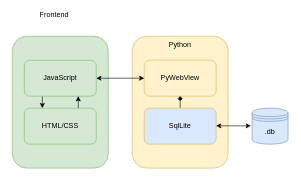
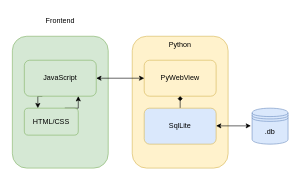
  <mxCell id="0" />
  <mxCell id="1" parent="0" />
  <mxCell id="2" value=".db" style="shape=datastore;whiteSpace=wrap;html=1;fillColor=#dae8fc;strokeColor=#6c8ebf;" vertex="1" parent="1"><mxGeometry x="420" y="180" width="60" height="60" as="geometry" /></mxCell>
  <mxCell id="3" value="" style="rounded=1;whiteSpace=wrap;html=1;fillColor=#fff2cc;strokeColor=#d6b656;" vertex="1" parent="1"><mxGeometry x="220" y="60" width="160" height="220" as="geometry" /></mxCell>
  <mxCell id="4" value="" style="rounded=1;whiteSpace=wrap;html=1;fillColor=#d5e8d4;strokeColor=#82b366;" vertex="1" parent="1"><mxGeometry x="20" y="60" width="160" height="220" as="geometry" /></mxCell>
  <mxCell id="5" value="PyWebView" style="rounded=1;whiteSpace=wrap;html=1;fillColor=#fff2cc;strokeColor=#d6b656;" vertex="1" parent="1"><mxGeometry x="240" y="100" width="120" height="60" as="geometry" /></mxCell>
  <mxCell id="6" style="edgeStyle=orthogonalEdgeStyle;rounded=0;orthogonalLoop=1;jettySize=auto;html=1;exitX=0.5;exitY=0;exitDx=0;exitDy=0;entryX=0.5;entryY=1;entryDx=0;entryDy=0;endArrow=diamond;" edge="1" parent="1" source="7" target="5"><mxGeometry relative="1" as="geometry" /></mxCell>
  <mxCell id="7" value="SqlLite" style="rounded=1;whiteSpace=wrap;html=1;fillColor=#dae8fc;strokeColor=#d6b656;" vertex="1" parent="1"><mxGeometry x="240" y="180" width="120" height="60" as="geometry" /></mxCell>
  <mxCell id="8" value="" style="endArrow=classic;startArrow=classic;html=1;rounded=0;" edge="1" parent="1" source="13"><mxGeometry width="50" height="50" relative="1" as="geometry"><mxPoint x="190" y="180" as="sourcePoint" /><mxPoint x="240" y="130" as="targetPoint" /></mxGeometry></mxCell>
  <mxCell id="9" value="" style="endArrow=classic;startArrow=classic;html=1;rounded=0;exitX=1.013;exitY=0.318;exitDx=0;exitDy=0;exitPerimeter=0;" edge="1" parent="1"><mxGeometry width="50" height="50" relative="1" as="geometry"><mxPoint x="360" y="209.5" as="sourcePoint" /><mxPoint x="418" y="209.5" as="targetPoint" /></mxGeometry></mxCell>
- <mxCell id="10" value="Frontend" style="text;html=1;align=center;verticalAlign=middle;whiteSpace=wrap;rounded=0;" vertex="1" parent="1"><mxGeometry x="60" y="10" width="60" height="30" as="geometry" /></mxCell>
+ <mxCell id="10" value="Frontend" style="text;html=1;align=center;verticalAlign=middle;whiteSpace=wrap;rounded=0;" vertex="1" parent="1"><mxGeometry x="70" y="20" width="60" height="30" as="geometry" /></mxCell>
  <mxCell id="11" value="Python" style="text;html=1;align=center;verticalAlign=middle;whiteSpace=wrap;rounded=0;" vertex="1" parent="1"><mxGeometry x="270" y="60" width="60" height="30" as="geometry" /></mxCell>
  <mxCell id="12" style="edgeStyle=orthogonalEdgeStyle;rounded=0;orthogonalLoop=1;jettySize=auto;html=1;exitX=0.25;exitY=1;exitDx=0;exitDy=0;entryX=0.25;entryY=0;entryDx=0;entryDy=0;" edge="1" parent="1" source="13" target="15"><mxGeometry relative="1" as="geometry" /></mxCell>
  <mxCell id="13" value="JavaScript" style="rounded=1;whiteSpace=wrap;html=1;fillColor=#d5e8d4;strokeColor=#82b366;" vertex="1" parent="1"><mxGeometry x="40" y="100" width="120" height="60" as="geometry" /></mxCell>
  <mxCell id="14" style="edgeStyle=orthogonalEdgeStyle;rounded=0;orthogonalLoop=1;jettySize=auto;html=1;exitX=0.75;exitY=0;exitDx=0;exitDy=0;entryX=0.75;entryY=1;entryDx=0;entryDy=0;" edge="1" parent="1" source="15" target="13"><mxGeometry relative="1" as="geometry" /></mxCell>
- <mxCell id="15" value="HTML/CSS" style="rounded=1;whiteSpace=wrap;html=1;fillColor=#d5e8d4;strokeColor=#82b366;" vertex="1" parent="1"><mxGeometry x="40" y="180" width="120" height="60" as="geometry" /></mxCell>
+ <mxCell id="15" value="HTML/CSS" style="rounded=1;whiteSpace=wrap;html=1;fillColor=#d5e8d4;strokeColor=#82b366;" vertex="1" parent="1"><mxGeometry x="40" y="180" width="90" height="45" as="geometry" /></mxCell>
